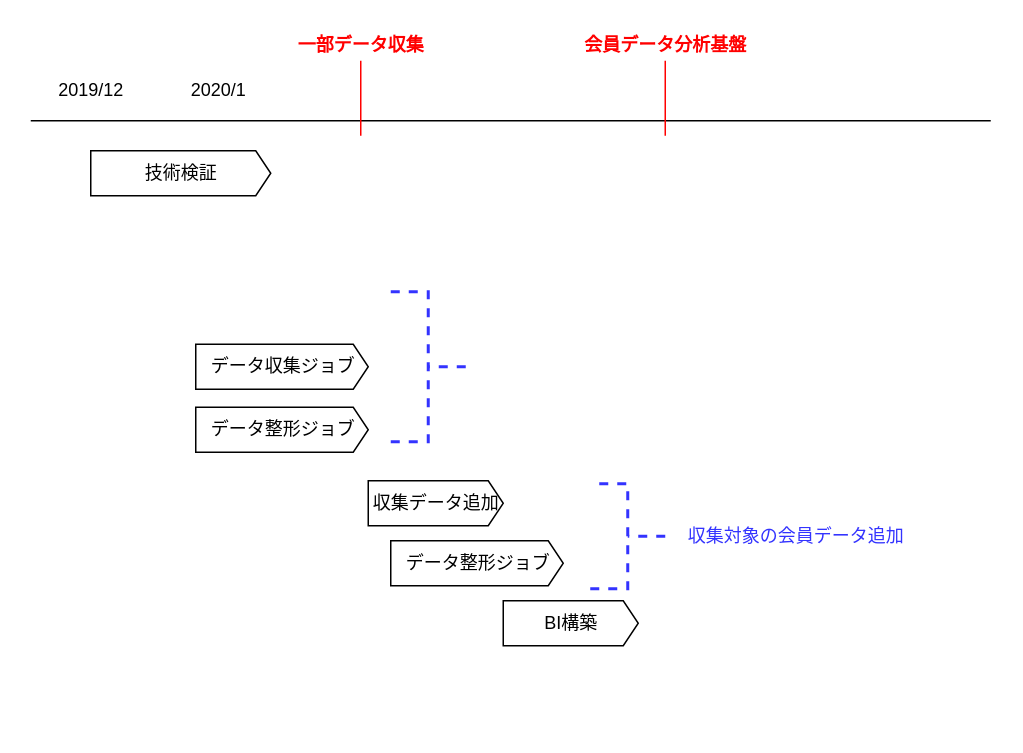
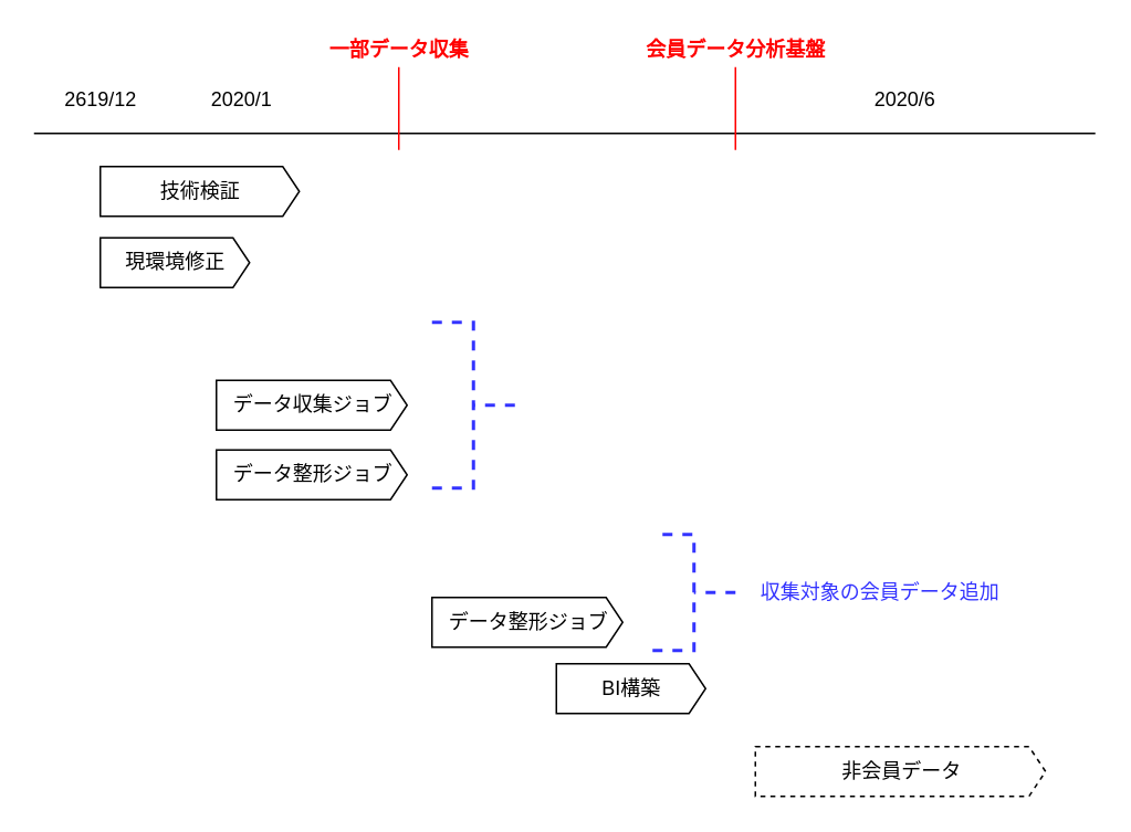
  <mxCell id="0" />
  <mxCell id="1" parent="0" />
  <mxCell id="2" value="" style="endArrow=none;html=1;" edge="1" parent="1"><mxGeometry width="50" height="50" relative="1" as="geometry"><mxPoint x="20" y="80" as="sourcePoint" /><mxPoint x="660" y="80" as="targetPoint" /></mxGeometry></mxCell>
- <mxCell id="3" value="2019/12" style="text;html=1;resizable=0;autosize=1;align=center;verticalAlign=middle;points=[];fillColor=none;strokeColor=none;rounded=0;" vertex="1" parent="1"><mxGeometry x="30" y="50" width="60" height="20" as="geometry" /></mxCell>
+ <mxCell id="3" value="2619/12" style="text;html=1;resizable=0;autosize=1;align=center;verticalAlign=middle;points=[];fillColor=none;strokeColor=none;rounded=0;" vertex="1" parent="1"><mxGeometry x="30" y="50" width="60" height="20" as="geometry" /></mxCell>
  <mxCell id="4" value="2020/1" style="text;html=1;resizable=0;autosize=1;align=center;verticalAlign=middle;points=[];fillColor=none;strokeColor=none;rounded=0;" vertex="1" parent="1"><mxGeometry x="120" y="50" width="50" height="20" as="geometry" /></mxCell>
+ <mxCell id="5" value="2020/6" style="text;html=1;resizable=0;autosize=1;align=center;verticalAlign=middle;points=[];fillColor=none;strokeColor=none;rounded=0;" vertex="1" parent="1"><mxGeometry x="520" y="50" width="50" height="20" as="geometry" /></mxCell>
  <mxCell id="6" value="技術検証" style="html=1;shadow=0;dashed=0;align=center;verticalAlign=middle;shape=mxgraph.arrows2.arrow;dy=0;dx=10;notch=0;" vertex="1" parent="1"><mxGeometry x="60" y="100" width="120" height="30" as="geometry" /></mxCell>
  <mxCell id="7" value="データ収集ジョブ" style="html=1;shadow=0;dashed=0;align=center;verticalAlign=middle;shape=mxgraph.arrows2.arrow;dy=0;dx=10;notch=0;" vertex="1" parent="1"><mxGeometry x="130" y="229" width="115" height="30" as="geometry" /></mxCell>
  <mxCell id="8" value="データ整形ジョブ" style="html=1;shadow=0;dashed=0;align=center;verticalAlign=middle;shape=mxgraph.arrows2.arrow;dy=0;dx=10;notch=0;" vertex="1" parent="1"><mxGeometry x="130" y="271" width="115" height="30" as="geometry" /></mxCell>
+ <mxCell id="9" value="現環境修正" style="html=1;shadow=0;dashed=0;align=center;verticalAlign=middle;shape=mxgraph.arrows2.arrow;dy=0;dx=10;notch=0;" vertex="1" parent="1"><mxGeometry x="60" y="143" width="90" height="30" as="geometry" /></mxCell>
  <mxCell id="10" value="" style="strokeWidth=2;html=1;shape=mxgraph.flowchart.annotation_2;align=left;labelPosition=right;pointerEvents=1;direction=west;dashed=1;strokeColor=#3333FF;" vertex="1" parent="1"><mxGeometry x="260" y="194" width="50" height="100" as="geometry" /></mxCell>
- <mxCell id="11" value="収集データ追加" style="html=1;shadow=0;dashed=0;align=center;verticalAlign=middle;shape=mxgraph.arrows2.arrow;dy=0;dx=10;notch=0;" vertex="1" parent="1"><mxGeometry x="245" y="320" width="90" height="30" as="geometry" /></mxCell>
  <mxCell id="12" value="BI構築" style="html=1;shadow=0;dashed=0;align=center;verticalAlign=middle;shape=mxgraph.arrows2.arrow;dy=0;dx=10;notch=0;" vertex="1" parent="1"><mxGeometry x="335" y="400" width="90" height="30" as="geometry" /></mxCell>
  <mxCell id="13" value="データ整形ジョブ" style="html=1;shadow=0;dashed=0;align=center;verticalAlign=middle;shape=mxgraph.arrows2.arrow;dy=0;dx=10;notch=0;" vertex="1" parent="1"><mxGeometry x="260" y="360" width="115" height="30" as="geometry" /></mxCell>
  <mxCell id="14" value="" style="endArrow=none;html=1;strokeColor=#FF0000;" edge="1" parent="1"><mxGeometry width="50" height="50" relative="1" as="geometry"><mxPoint x="240" y="90" as="sourcePoint" /><mxPoint x="240" y="40" as="targetPoint" /></mxGeometry></mxCell>
  <mxCell id="15" value="一部データ収集" style="text;html=1;resizable=0;autosize=1;align=center;verticalAlign=middle;points=[];fillColor=none;strokeColor=none;rounded=0;fontColor=#FF0000;fontStyle=1" vertex="1" parent="1"><mxGeometry x="190" y="20" width="100" height="20" as="geometry" /></mxCell>
+ <mxCell id="16" value="非会員データ" style="html=1;shadow=0;dashed=1;align=center;verticalAlign=middle;shape=mxgraph.arrows2.arrow;dy=0;dx=10;notch=0;" vertex="1" parent="1"><mxGeometry x="455" y="450" width="175" height="30" as="geometry" /></mxCell>
  <mxCell id="17" value="" style="endArrow=none;html=1;strokeColor=#FF0000;" edge="1" parent="1"><mxGeometry width="50" height="50" relative="1" as="geometry"><mxPoint x="443" y="90" as="sourcePoint" /><mxPoint x="443" y="40" as="targetPoint" /></mxGeometry></mxCell>
  <mxCell id="18" value="会員データ分析基盤" style="text;html=1;resizable=0;autosize=1;align=center;verticalAlign=middle;points=[];fillColor=none;strokeColor=none;rounded=0;fontColor=#FF0000;fontStyle=1" vertex="1" parent="1"><mxGeometry x="383" y="20" width="120" height="20" as="geometry" /></mxCell>
  <mxCell id="19" value="" style="strokeWidth=2;html=1;shape=mxgraph.flowchart.annotation_2;align=left;labelPosition=right;pointerEvents=1;direction=west;dashed=1;strokeColor=#3333FF;" vertex="1" parent="1"><mxGeometry x="393" y="322" width="50" height="70" as="geometry" /></mxCell>
  <mxCell id="20" value="収集対象の会員データ追加" style="text;html=1;resizable=0;autosize=1;align=center;verticalAlign=middle;points=[];fillColor=none;strokeColor=none;rounded=0;fontColor=#3333FF;" vertex="1" parent="1"><mxGeometry x="450" y="347" width="160" height="20" as="geometry" /></mxCell>
